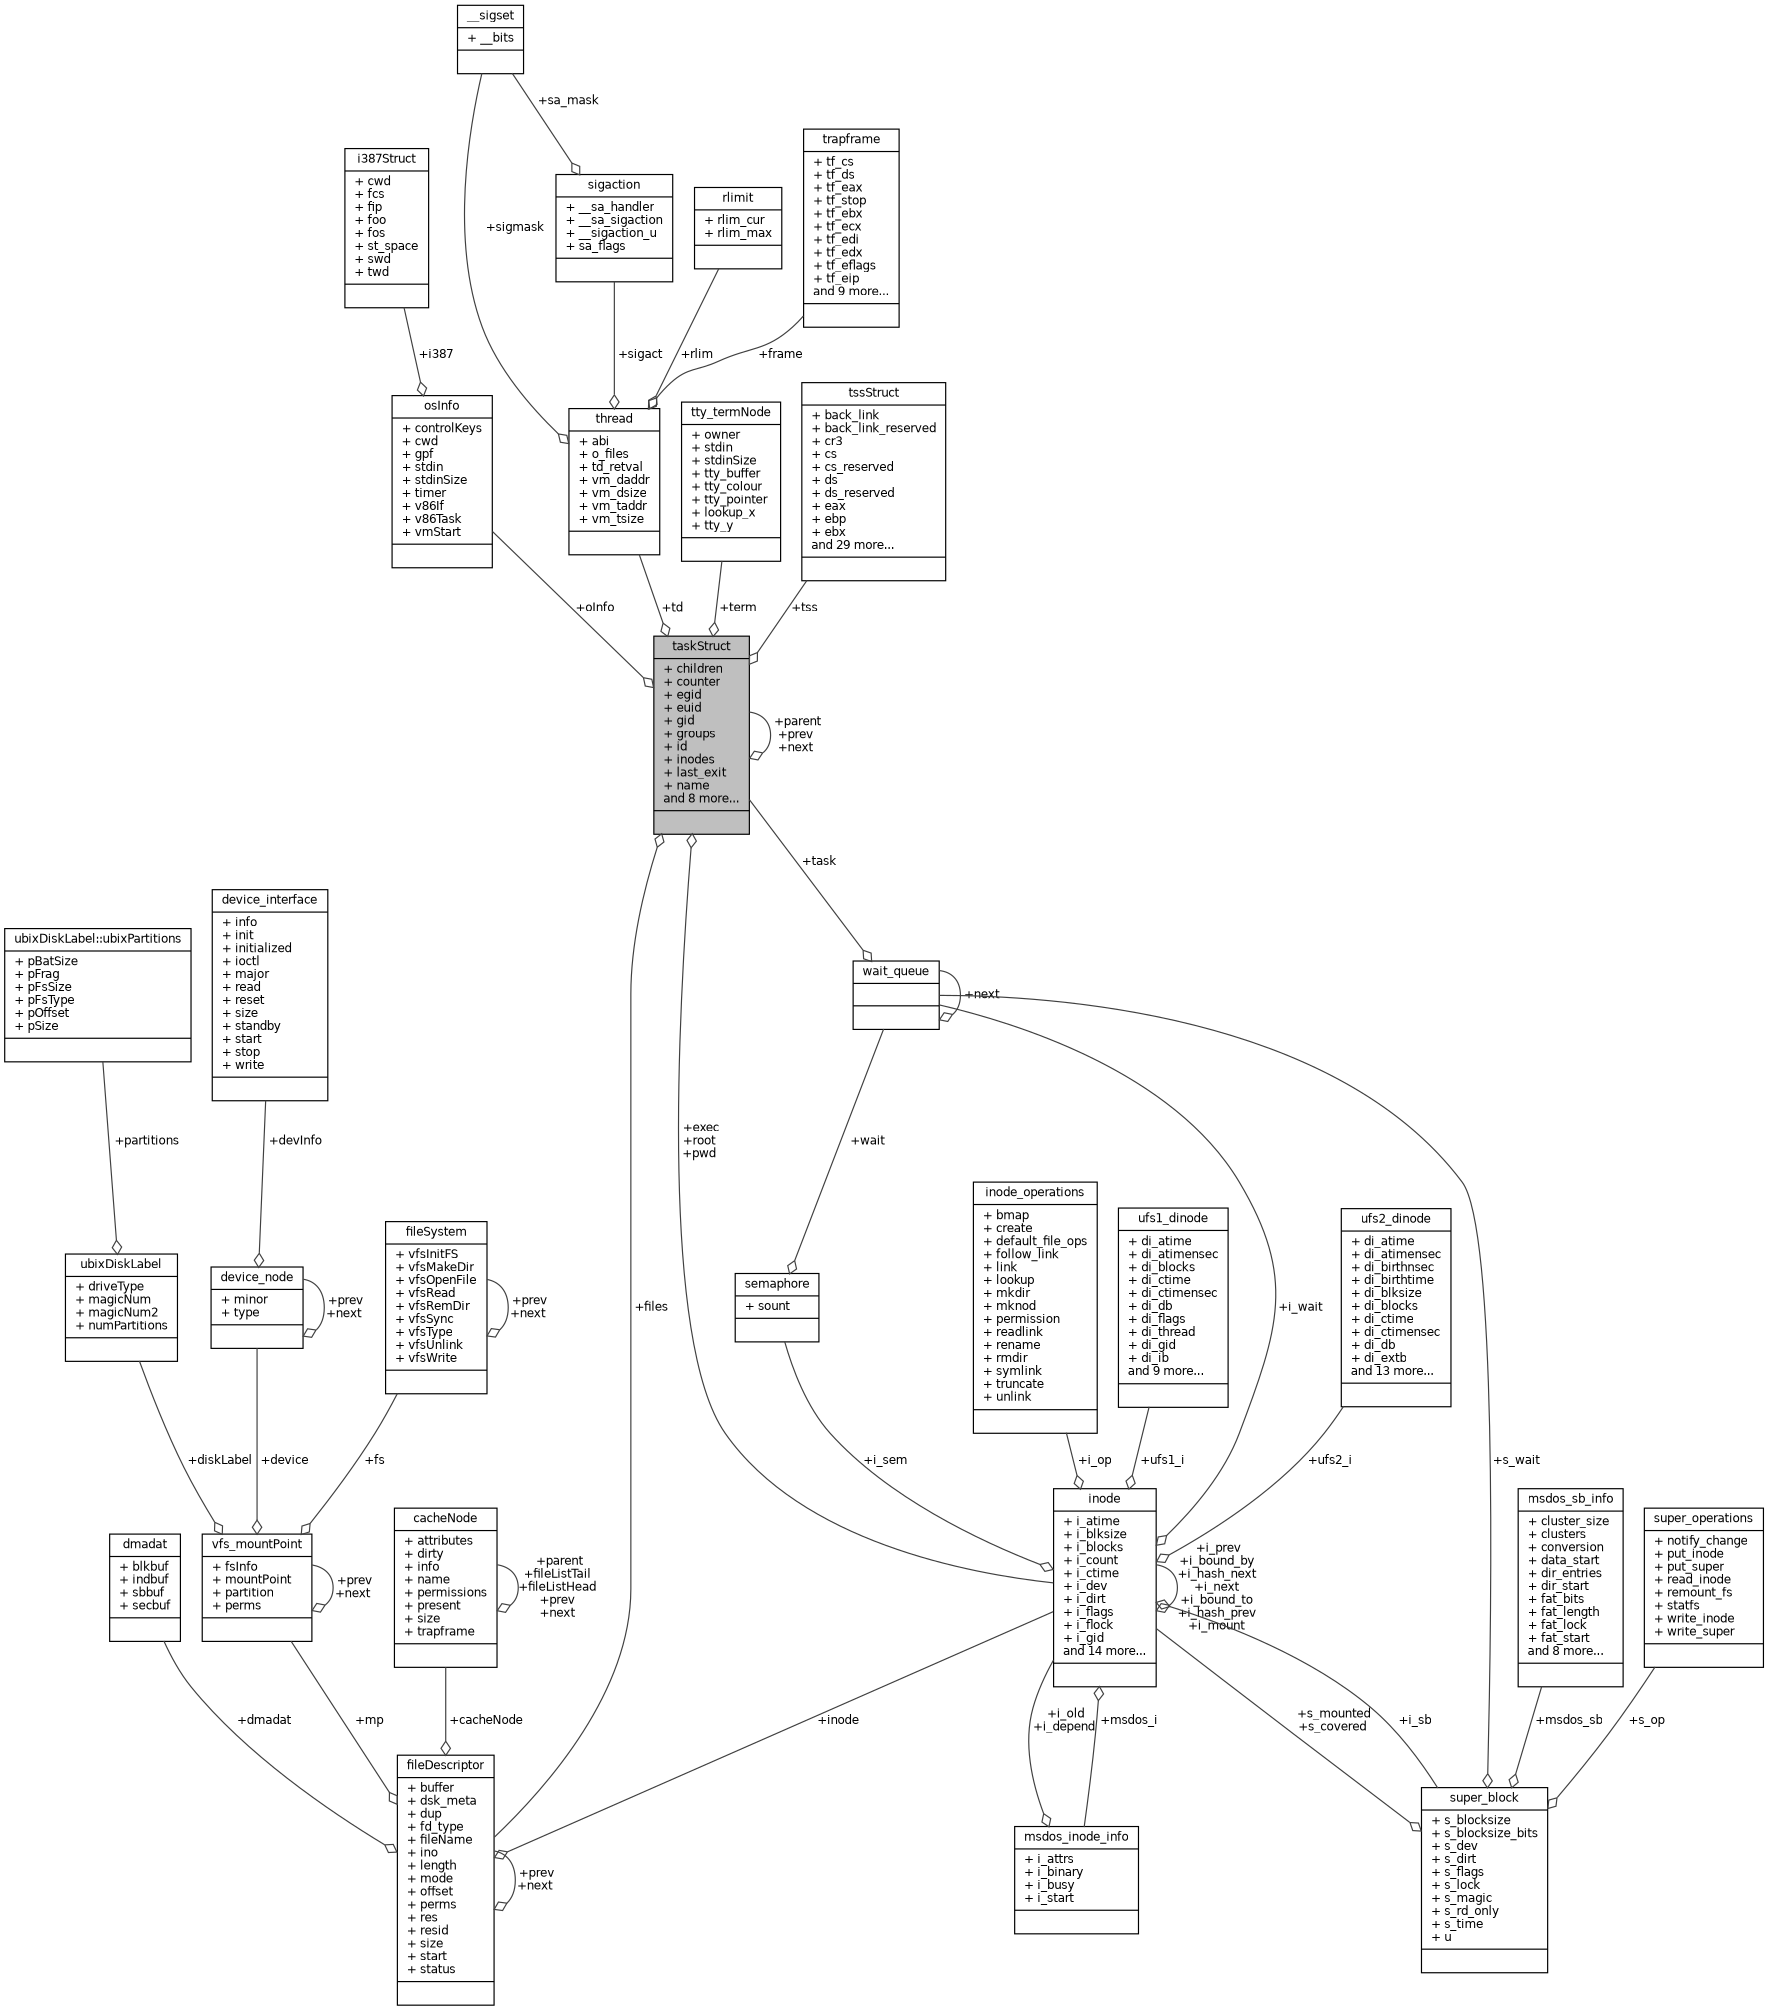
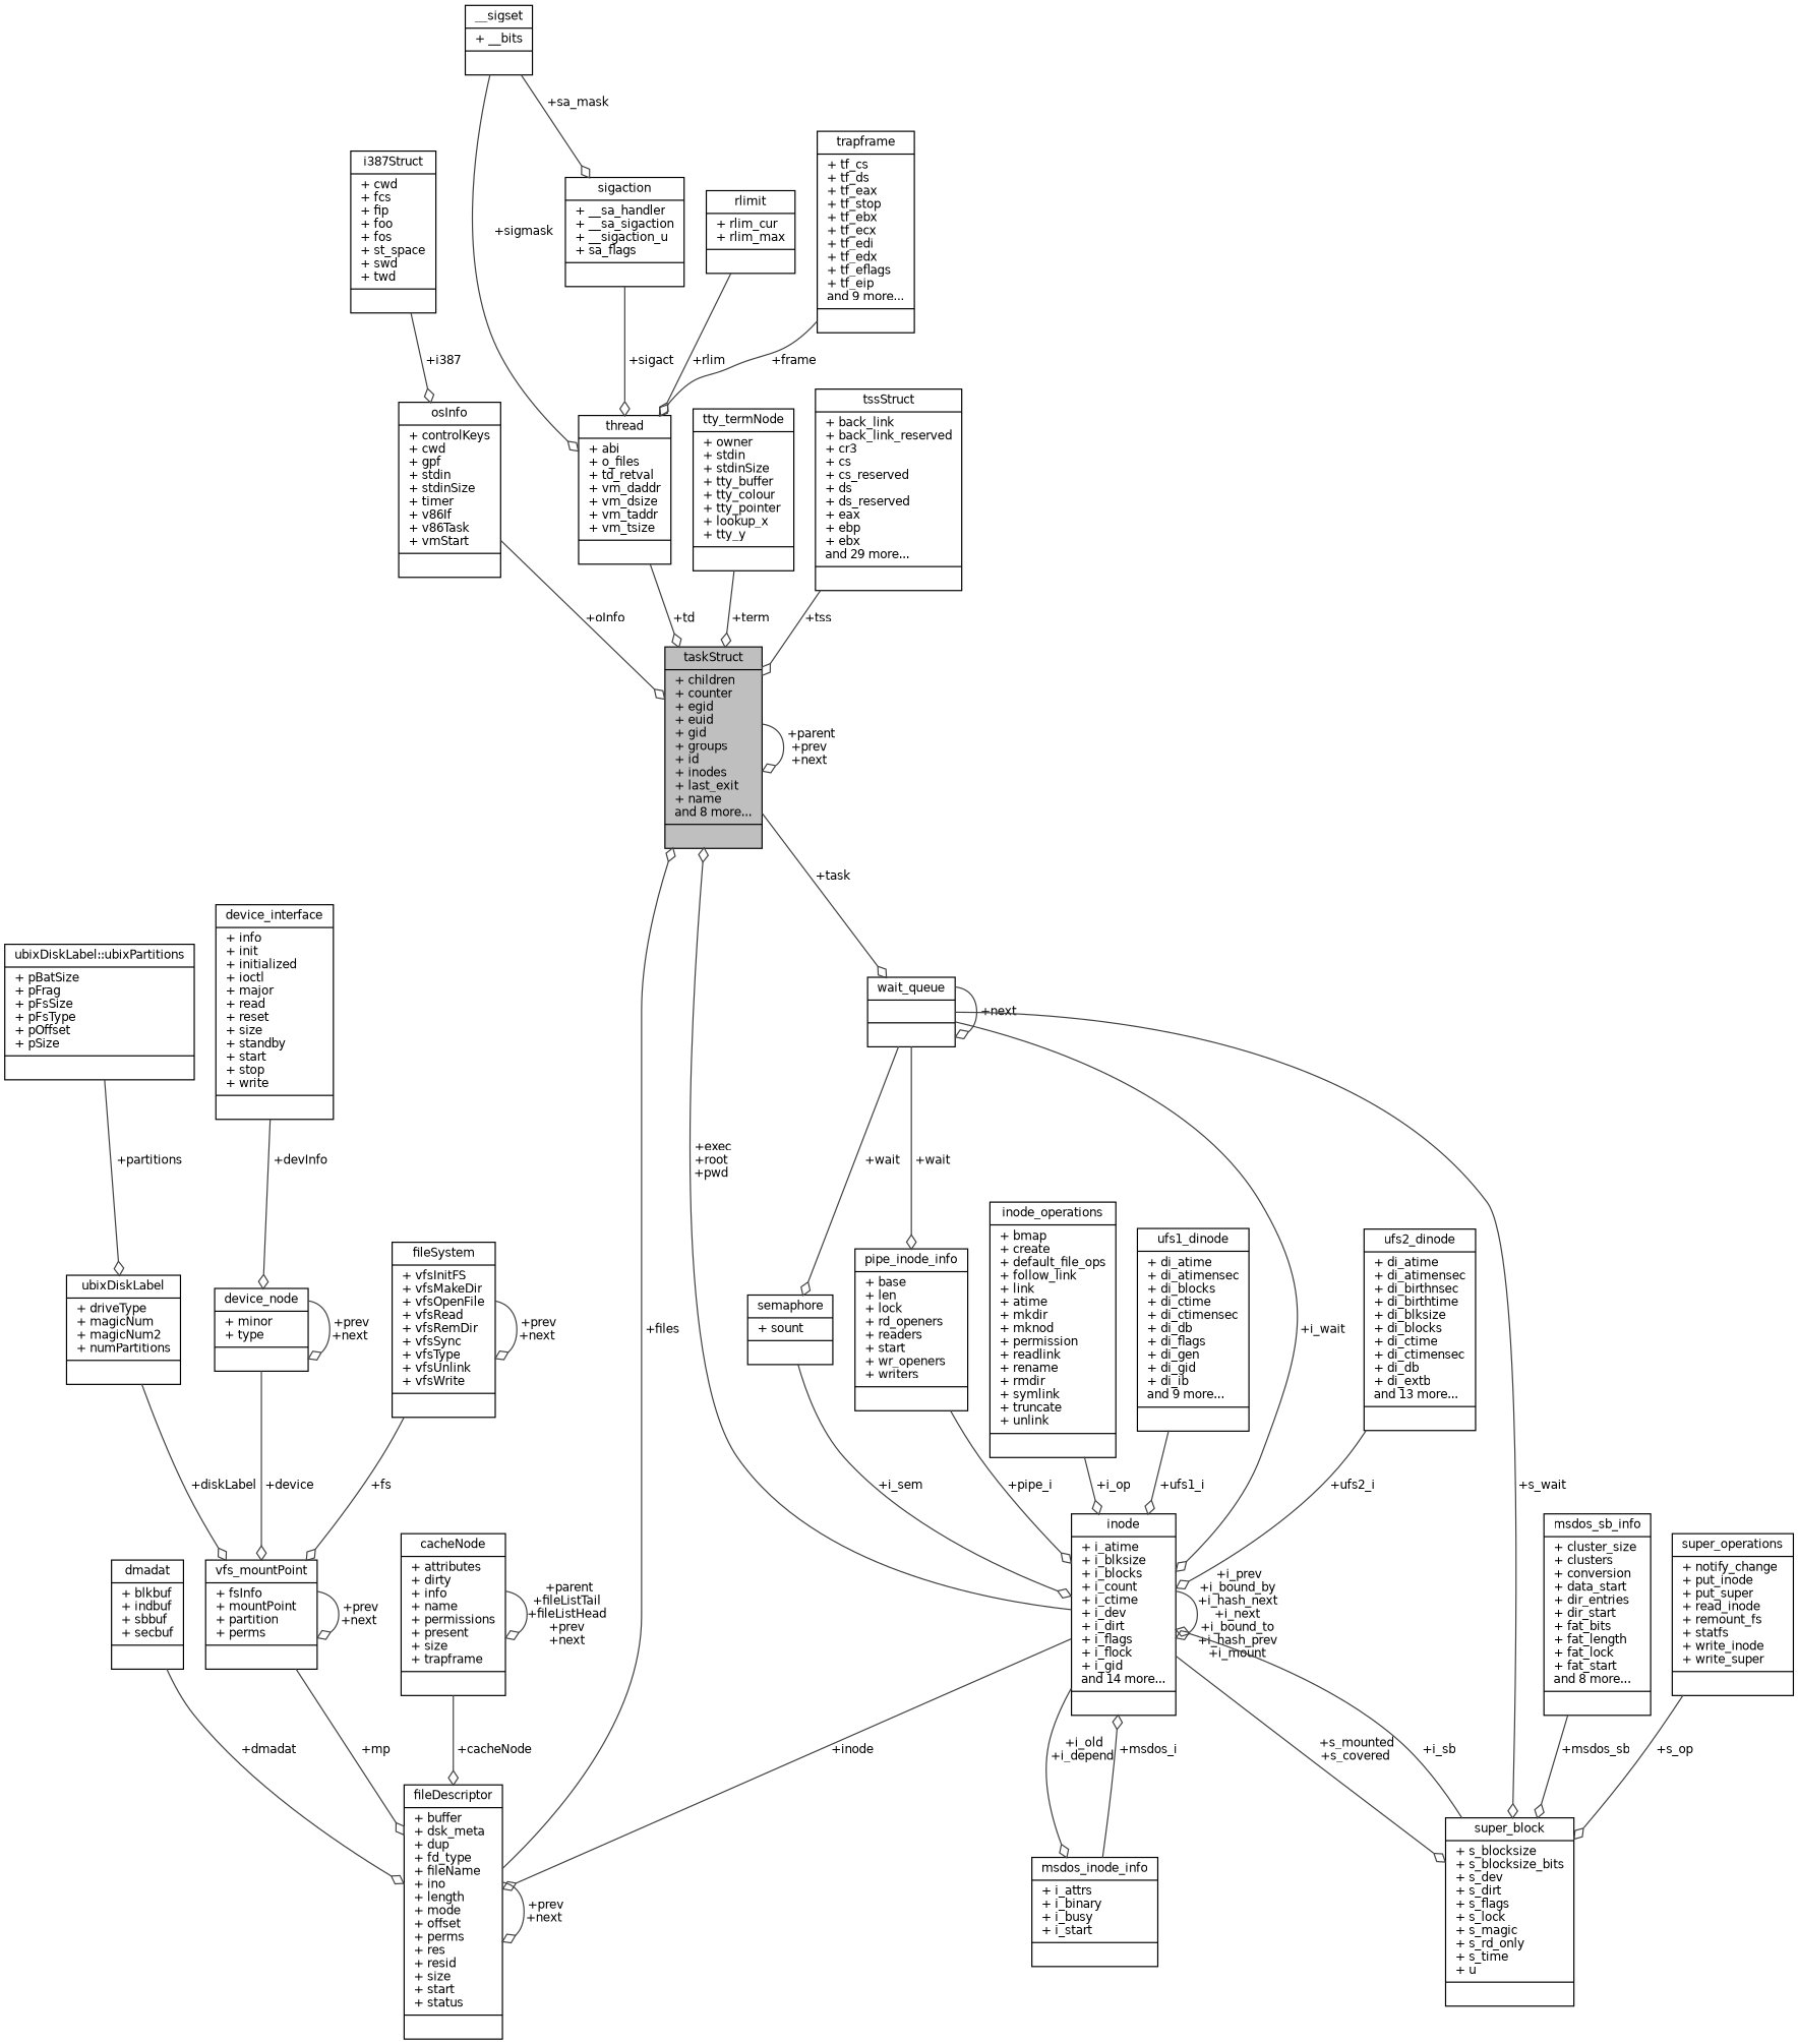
  digraph {
    node [color=black fillcolor=white fontname=Helvetica fontsize=10 shape=record style=filled]
    edge [arrowhead=odiamond color=grey25 fontname=Helvetica fontsize=10 labelfontname=Helvetica labelfontsize=10 style=solid]
    n1 [fillcolor=grey75 fontcolor=black height=0.2 label="{taskStruct\n|+ children\l+ counter\l+ egid\l+ euid\l+ gid\l+ groups\l+ id\l+ inodes\l+ last_exit\l+ name\land 8 more...\l|}" width=0.4]
    n2 [height=0.2 label="{wait_queue\n||}" width=0.4]
    n3 [height=0.2 label="{inode\n|+ i_atime\l+ i_blksize\l+ i_blocks\l+ i_count\l+ i_ctime\l+ i_dev\l+ i_dirt\l+ i_flags\l+ i_flock\l+ i_gid\land 14 more...\l|}" width=0.4]
    n4 [height=0.2 label="{super_block\n|+ s_blocksize\l+ s_blocksize_bits\l+ s_dev\l+ s_dirt\l+ s_flags\l+ s_lock\l+ s_magic\l+ s_rd_only\l+ s_time\l+ u\l|}" width=0.4]
    n5 [height=0.2 label="{semaphore\n|+ sount\l|}" width=0.4]
+   n6 [height=0.2 label="{pipe_inode_info\n|+ base\l+ len\l+ lock\l+ rd_openers\l+ readers\l+ start\l+ wr_openers\l+ writers\l|}" width=0.4]
    n7 [height=0.2 label="{msdos_inode_info\n|+ i_attrs\l+ i_binary\l+ i_busy\l+ i_start\l|}" width=0.4]
    n8 [height=0.2 label="{fileDescriptor\n|+ buffer\l+ dsk_meta\l+ dup\l+ fd_type\l+ fileName\l+ ino\l+ length\l+ mode\l+ offset\l+ perms\l+ res\l+ resid\l+ size\l+ start\l+ status\l|}" width=0.4]
    n9 [height=0.2 label="{msdos_sb_info\n|+ cluster_size\l+ clusters\l+ conversion\l+ data_start\l+ dir_entries\l+ dir_start\l+ fat_bits\l+ fat_length\l+ fat_lock\l+ fat_start\land 8 more...\l|}" width=0.4]
    n10 [height=0.2 label="{super_operations\n|+ notify_change\l+ put_inode\l+ put_super\l+ read_inode\l+ remount_fs\l+ statfs\l+ write_inode\l+ write_super\l|}" width=0.4]
    n11 [height=0.2 label="{ufs2_dinode\n|+ di_atime\l+ di_atimensec\l+ di_birthnsec\l+ di_birthtime\l+ di_blksize\l+ di_blocks\l+ di_ctime\l+ di_ctimensec\l+ di_db\l+ di_extb\land 13 more...\l|}" width=0.4]
-   n12 [height=0.2 label="{inode_operations\n|+ bmap\l+ create\l+ default_file_ops\l+ follow_link\l+ link\l+ lookup\l+ mkdir\l+ mknod\l+ permission\l+ readlink\l+ rename\l+ rmdir\l+ symlink\l+ truncate\l+ unlink\l|}" width=0.4]
-   n13 [height=0.2 label="{ufs1_dinode\n|+ di_atime\l+ di_atimensec\l+ di_blocks\l+ di_ctime\l+ di_ctimensec\l+ di_db\l+ di_flags\l+ di_thread\l+ di_gid\l+ di_ib\land 9 more...\l|}" width=0.4]
+   n12 [height=0.2 label="{inode_operations\n|+ bmap\l+ create\l+ default_file_ops\l+ follow_link\l+ link\l+ atime\l+ mkdir\l+ mknod\l+ permission\l+ readlink\l+ rename\l+ rmdir\l+ symlink\l+ truncate\l+ unlink\l|}" width=0.4]
+   n13 [height=0.2 label="{ufs1_dinode\n|+ di_atime\l+ di_atimensec\l+ di_blocks\l+ di_ctime\l+ di_ctimensec\l+ di_db\l+ di_flags\l+ di_gen\l+ di_gid\l+ di_ib\land 9 more...\l|}" width=0.4]
    n14 [height=0.2 label="{i387Struct\n|+ cwd\l+ fcs\l+ fip\l+ foo\l+ fos\l+ st_space\l+ swd\l+ twd\l|}" width=0.4]
    n15 [height=0.2 label="{osInfo\n|+ controlKeys\l+ cwd\l+ gpf\l+ stdin\l+ stdinSize\l+ timer\l+ v86If\l+ v86Task\l+ vmStart\l|}" width=0.4]
    n16 [height=0.2 label="{thread\n|+ abi\l+ o_files\l+ td_retval\l+ vm_daddr\l+ vm_dsize\l+ vm_taddr\l+ vm_tsize\l|}" width=0.4]
    n17 [height=0.2 label="{trapframe\n|+ tf_cs\l+ tf_ds\l+ tf_eax\l+ tf_stop\l+ tf_ebx\l+ tf_ecx\l+ tf_edi\l+ tf_edx\l+ tf_eflags\l+ tf_eip\land 9 more...\l|}" width=0.4]
    n18 [height=0.2 label="{__sigset\n|+ __bits\l|}" width=0.4]
    n19 [height=0.2 label="{sigaction\n|+ __sa_handler\l+ __sa_sigaction\l+ __sigaction_u\l+ sa_flags\l|}" width=0.4]
    n20 [height=0.2 label="{rlimit\n|+ rlim_cur\l+ rlim_max\l|}" width=0.4]
    n21 [height=0.2 label="{cacheNode\n|+ attributes\l+ dirty\l+ info\l+ name\l+ permissions\l+ present\l+ size\l+ trapframe\l|}" width=0.4]
    n22 [height=0.2 label="{dmadat\n|+ blkbuf\l+ indbuf\l+ sbbuf\l+ secbuf\l|}" width=0.4]
    n23 [height=0.2 label="{vfs_mountPoint\n|+ fsInfo\l+ mountPoint\l+ partition\l+ perms\l|}" width=0.4]
    n24 [height=0.2 label="{ubixDiskLabel\n|+ driveType\l+ magicNum\l+ magicNum2\l+ numPartitions\l|}" width=0.4]
    n25 [height=0.2 label="{ubixDiskLabel::ubixPartitions\n|+ pBatSize\l+ pFrag\l+ pFsSize\l+ pFsType\l+ pOffset\l+ pSize\l|}" width=0.4]
    n26 [height=0.2 label="{device_node\n|+ minor\l+ type\l|}" width=0.4]
    n27 [height=0.2 label="{device_interface\n|+ info\l+ init\l+ initialized\l+ ioctl\l+ major\l+ read\l+ reset\l+ size\l+ standby\l+ start\l+ stop\l+ write\l|}" width=0.4]
    n28 [height=0.2 label="{fileSystem\n|+ vfsInitFS\l+ vfsMakeDir\l+ vfsOpenFile\l+ vfsRead\l+ vfsRemDir\l+ vfsSync\l+ vfsType\l+ vfsUnlink\l+ vfsWrite\l|}" width=0.4]
    n29 [height=0.2 label="{tty_termNode\n|+ owner\l+ stdin\l+ stdinSize\l+ tty_buffer\l+ tty_colour\l+ tty_pointer\l+ lookup_x\l+ tty_y\l|}" width=0.4]
    n30 [height=0.2 label="{tssStruct\n|+ back_link\l+ back_link_reserved\l+ cr3\l+ cs\l+ cs_reserved\l+ ds\l+ ds_reserved\l+ eax\l+ ebp\l+ ebx\land 29 more...\l|}" width=0.4]
    n1 -> n1 [label=" +parent\n+prev\n+next"]
    n1 -> n2 [label=" +task"]
    n2 -> n2 [label=" +next"]
    n2 -> n3 [label=" +i_wait"]
    n2 -> n4 [label=" +s_wait"]
    n2 -> n5 [label=" +wait"]
+   n2 -> n6 [label=" +wait"]
    n3 -> n1 [label=" +exec\n+root\n+pwd"]
    n3 -> n3 [label=" +i_prev\n+i_bound_by\n+i_hash_next\n+i_next\n+i_bound_to\n+i_hash_prev\n+i_mount"]
    n3 -> n4 [label=" +s_mounted\n+s_covered"]
    n3 -> n7 [label=" +i_old\n+i_depend"]
    n3 -> n8 [label=" +inode"]
    n4 -> n3 [label=" +i_sb"]
    n5 -> n3 [label=" +i_sem"]
+   n6 -> n3 [label=" +pipe_i"]
    n7 -> n3 [label=" +msdos_i"]
    n8 -> n1 [label=" +files"]
    n8 -> n8 [label=" +prev\n+next"]
    n9 -> n4 [label=" +msdos_sb"]
    n10 -> n4 [label=" +s_op"]
    n11 -> n3 [label=" +ufs2_i"]
    n12 -> n3 [label=" +i_op"]
    n13 -> n3 [label=" +ufs1_i"]
    n14 -> n15 [label=" +i387"]
    n15 -> n1 [label=" +oInfo"]
    n16 -> n1 [label=" +td"]
    n17 -> n16 [label=" +frame"]
    n18 -> n16 [label=" +sigmask"]
    n18 -> n19 [label=" +sa_mask"]
    n19 -> n16 [label=" +sigact"]
    n20 -> n16 [label=" +rlim"]
    n21 -> n8 [label=" +cacheNode"]
    n21 -> n21 [label=" +parent\n+fileListTail\n+fileListHead\n+prev\n+next"]
    n22 -> n8 [label=" +dmadat"]
    n23 -> n8 [label=" +mp"]
    n23 -> n23 [label=" +prev\n+next"]
    n24 -> n23 [label=" +diskLabel"]
    n25 -> n24 [label=" +partitions"]
    n26 -> n23 [label=" +device"]
    n26 -> n26 [label=" +prev\n+next"]
    n27 -> n26 [label=" +devInfo"]
    n28 -> n23 [label=" +fs"]
    n28 -> n28 [label=" +prev\n+next"]
    n29 -> n1 [label=" +term"]
    n30 -> n1 [label=" +tss"]
  }
